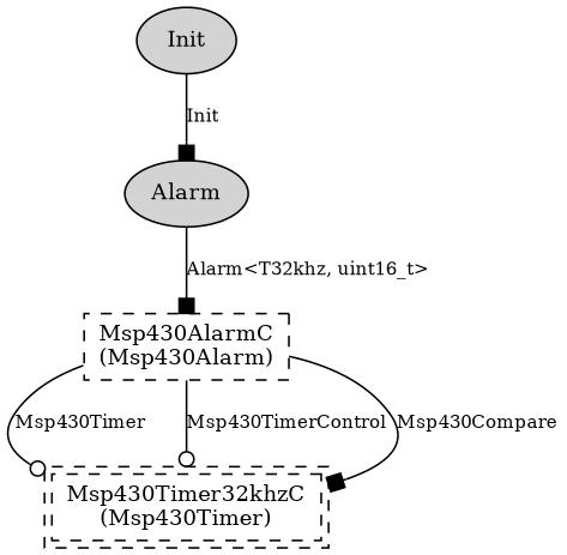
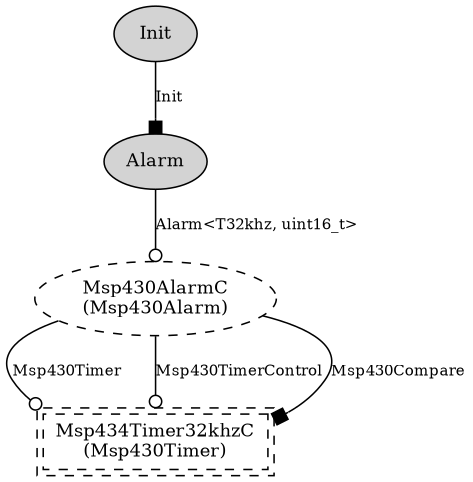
  digraph {
    node [fontsize=12 shape=ellipse style=filled]
    edge [arrowhead=odot fontsize=10]
    n1 [label=Alarm]
-   n2 [label="Msp430AlarmC\n(Msp430Alarm)" shape=box style=dashed]
-   n3 [label="Msp430Timer32khzC\n(Msp430Timer)" peripheries=2 shape=box style=dashed]
+   n2 [label="Msp430AlarmC\n(Msp430Alarm)" style=dashed]
+   n3 [label="Msp434Timer32khzC\n(Msp430Timer)" peripheries=2 shape=box style=dashed]
    n4 [label=Init]
-   n1 -> n2 [arrowhead=box label="Alarm<T32khz, uint16_t>"]
+   n1 -> n2 [label="Alarm<T32khz, uint16_t>"]
    n2 -> n3 [label=Msp430Timer]
    n2 -> n3 [label=Msp430TimerControl]
    n2 -> n3 [arrowhead=box label=Msp430Compare]
    n4 -> n1 [arrowhead=box label=Init]
  }
